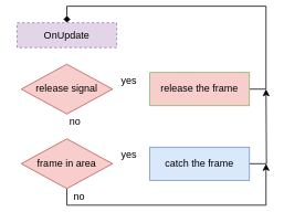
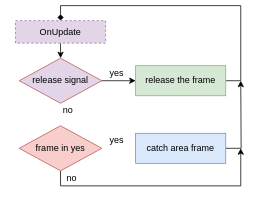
  <mxCell id="0" />
  <mxCell id="1" parent="0" />
  <mxCell id="2" style="edgeStyle=orthogonalEdgeStyle;rounded=0;orthogonalLoop=1;jettySize=auto;html=1;exitX=1;exitY=0.5;exitDx=0;exitDy=0;" parent="1" source="3" edge="1"><mxGeometry relative="1" as="geometry"><mxPoint x="320" y="100" as="targetPoint" /></mxGeometry></mxCell>
- <mxCell id="3" value="catch the frame" style="rounded=0;whiteSpace=wrap;html=1;fillColor=#dae8fc;strokeColor=#6c8ebf;" parent="1" vertex="1"><mxGeometry x="180" y="170" width="120" height="40" as="geometry" /></mxCell>
+ <mxCell id="3" value="catch area frame" style="rounded=0;whiteSpace=wrap;html=1;fillColor=#dae8fc;strokeColor=#6c8ebf;" parent="1" vertex="1"><mxGeometry x="180" y="170" width="120" height="40" as="geometry" /></mxCell>
  <mxCell id="4" style="edgeStyle=orthogonalEdgeStyle;rounded=0;orthogonalLoop=1;jettySize=auto;html=1;exitX=1;exitY=0.5;exitDx=0;exitDy=0;entryX=0.5;entryY=0;entryDx=0;entryDy=0;endArrow=diamond;" parent="1" source="5" target="15" edge="1"><mxGeometry relative="1" as="geometry" /></mxCell>
- <mxCell id="5" value="release the frame" style="rounded=0;whiteSpace=wrap;html=1;fillColor=#f8cecc;strokeColor=#82b366;" parent="1" vertex="1"><mxGeometry x="180" y="80" width="120" height="40" as="geometry" /></mxCell>
+ <mxCell id="5" value="release the frame" style="rounded=0;whiteSpace=wrap;html=1;fillColor=#d5e8d4;strokeColor=#82b366;" parent="1" vertex="1"><mxGeometry x="180" y="80" width="120" height="40" as="geometry" /></mxCell>
  <mxCell id="6" style="edgeStyle=orthogonalEdgeStyle;rounded=0;orthogonalLoop=1;jettySize=auto;html=1;exitX=0.5;exitY=1;exitDx=0;exitDy=0;" parent="1" source="7" edge="1"><mxGeometry relative="1" as="geometry"><mxPoint x="320" y="190" as="targetPoint" /><Array as="points"><mxPoint x="80" y="240" /><mxPoint x="320" y="240" /></Array></mxGeometry></mxCell>
- <mxCell id="7" value="frame in area" style="rhombus;whiteSpace=wrap;html=1;fillColor=#f8cecc;strokeColor=#b85450;" parent="1" vertex="1"><mxGeometry x="25" y="160" width="110" height="60" as="geometry" /></mxCell>
- <mxCell id="9" value="release signal" style="rhombus;whiteSpace=wrap;html=1;fillColor=#f8cecc;strokeColor=#b85450;" parent="1" vertex="1"><mxGeometry x="25" y="70" width="110" height="60" as="geometry" /></mxCell>
+ <mxCell id="7" value="frame in yes" style="rhombus;whiteSpace=wrap;html=1;fillColor=#f8cecc;strokeColor=#b85450;" parent="1" vertex="1"><mxGeometry x="25" y="160" width="110" height="60" as="geometry" /></mxCell>
+ <mxCell id="8" style="edgeStyle=orthogonalEdgeStyle;rounded=0;orthogonalLoop=1;jettySize=auto;html=1;exitX=1;exitY=0.5;exitDx=0;exitDy=0;" parent="1" source="9" target="5" edge="1"><mxGeometry relative="1" as="geometry" /></mxCell>
+ <mxCell id="9" value="release signal" style="rhombus;whiteSpace=wrap;html=1;fillColor=#e1d5e7;strokeColor=#b85450;" parent="1" vertex="1"><mxGeometry x="25" y="70" width="110" height="60" as="geometry" /></mxCell>
  <mxCell id="10" value="yes" style="text;html=1;strokeColor=none;fillColor=none;align=center;verticalAlign=middle;whiteSpace=wrap;rounded=0;" parent="1" vertex="1"><mxGeometry x="135" y="80" width="40" height="20" as="geometry" /></mxCell>
  <mxCell id="11" value="no" style="text;html=1;strokeColor=none;fillColor=none;align=center;verticalAlign=middle;whiteSpace=wrap;rounded=0;" parent="1" vertex="1"><mxGeometry x="70" y="130" width="40" height="20" as="geometry" /></mxCell>
  <mxCell id="12" value="yes" style="text;html=1;strokeColor=none;fillColor=none;align=center;verticalAlign=middle;whiteSpace=wrap;rounded=0;" parent="1" vertex="1"><mxGeometry x="135" y="170" width="40" height="20" as="geometry" /></mxCell>
  <mxCell id="13" value="no" style="text;html=1;strokeColor=none;fillColor=none;align=center;verticalAlign=middle;whiteSpace=wrap;rounded=0;" parent="1" vertex="1"><mxGeometry x="80" y="220" width="30" height="20" as="geometry" /></mxCell>
+ <mxCell id="14" style="edgeStyle=orthogonalEdgeStyle;rounded=0;orthogonalLoop=1;jettySize=auto;html=1;exitX=0.5;exitY=1;exitDx=0;exitDy=0;entryX=0.5;entryY=0;entryDx=0;entryDy=0;" parent="1" source="15" target="9" edge="1"><mxGeometry relative="1" as="geometry" /></mxCell>
  <mxCell id="15" value="OnUpdate" style="rounded=0;whiteSpace=wrap;html=1;fillColor=#e1d5e7;strokeColor=#9673a6;dashed=1;" parent="1" vertex="1"><mxGeometry x="20" y="20" width="120" height="30" as="geometry" /></mxCell>
